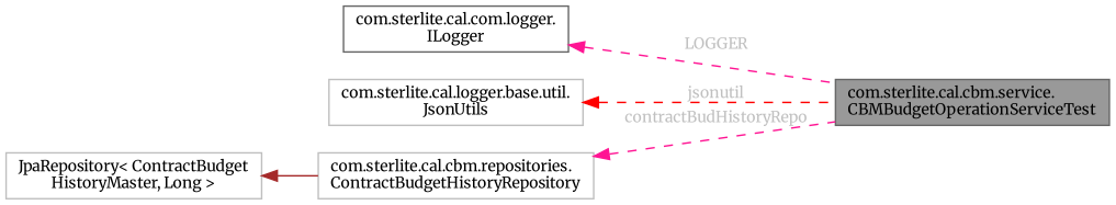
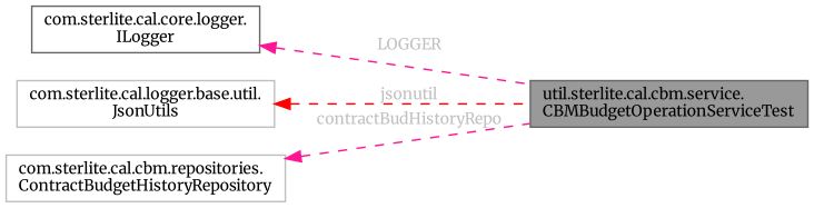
  digraph {
    fontname=Merriweather
    rankdir=LR
    node [color=grey75 fillcolor=white fontname=Merriweather fontsize=10 shape=box style=filled]
    edge [color=deeppink dir=back fontcolor=grey fontname=Merriweather fontsize=10 labelfontname=Helvetica labelfontsize=10 style=dashed]
-   n1 [color=gray40 fillcolor=grey60 fontcolor=black height=0.2 label="com.sterlite.cal.cbm.service.\lCBMBudgetOperationServiceTest" width=0.4]
-   n2 [color=gray40 height=0.2 label="com.sterlite.cal.com.logger.\lILogger" width=0.4]
+   n1 [color=gray40 fillcolor=grey60 fontcolor=black height=0.2 label="util.sterlite.cal.cbm.service.\lCBMBudgetOperationServiceTest" width=0.4]
+   n2 [color=gray40 height=0.2 label="com.sterlite.cal.core.logger.\lILogger" width=0.4]
    n3 [height=0.2 label="com.sterlite.cal.logger.base.util.\lJsonUtils" width=0.4]
    n4 [height=0.2 label="com.sterlite.cal.cbm.repositories.\lContractBudgetHistoryRepository" width=0.4]
-   n5 [height=0.2 label="JpaRepository\< ContractBudget\lHistoryMaster, Long \>" width=0.4]
    n2 -> n1 [label=" LOGGER"]
    n3 -> n1 [color=red label=" jsonutil"]
    n4 -> n1 [label=" contractBudHistoryRepo"]
-   n5 -> n4 [color=brown style=solid fontcolor=""]
  }
